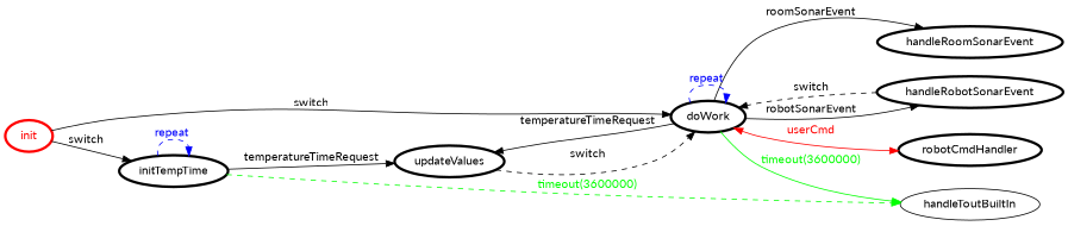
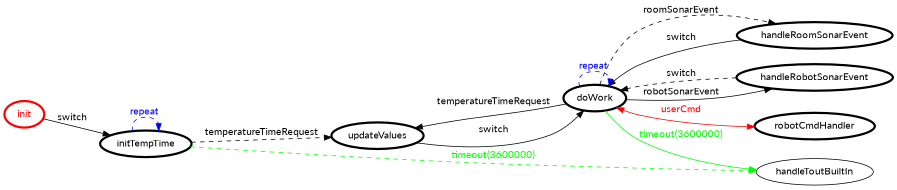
  digraph {
    fontname=Lato
    rankdir=LR
    node [color=black fontcolor=black fontname=Lato penwidth=3]
    edge [color=black fontcolor=black fontname=Lato]
    init [color=red fontcolor=red]
    initTempTime
    updateValues
    handleToutBuiltIn [color="" fontcolor="" penwidth=""]
    handleRoomSonarEvent
    doWork
    robotCmdHandler
    handleRobotSonarEvent
    init -> initTempTime [label=switch]
    initTempTime -> initTempTime [color=blue fontcolor=blue label="repeat " style=dashed]
-   initTempTime -> updateValues [label=temperatureTimeRequest]
+   initTempTime -> updateValues [label=temperatureTimeRequest style=dashed]
    initTempTime -> handleToutBuiltIn [color=green fontcolor=green label="timeout(3600000)" style=dashed]
-   updateValues -> doWork [label=switch style=dashed]
-   init -> doWork [label=switch]
+   updateValues -> doWork [label=switch]
+   handleRoomSonarEvent -> doWork [label=switch]
    doWork -> updateValues [label=temperatureTimeRequest]
    doWork -> handleToutBuiltIn [color=green fontcolor=green label="timeout(3600000)"]
-   doWork -> handleRoomSonarEvent [label=roomSonarEvent]
+   doWork -> handleRoomSonarEvent [label=roomSonarEvent style=dashed]
    doWork -> doWork [color=blue fontcolor=blue label="repeat " style=dashed]
    doWork -> robotCmdHandler [color=red dir=both fontcolor=red label=userCmd]
    doWork -> handleRobotSonarEvent [label=robotSonarEvent]
    handleRobotSonarEvent -> doWork [label=switch style=dashed]
  }
